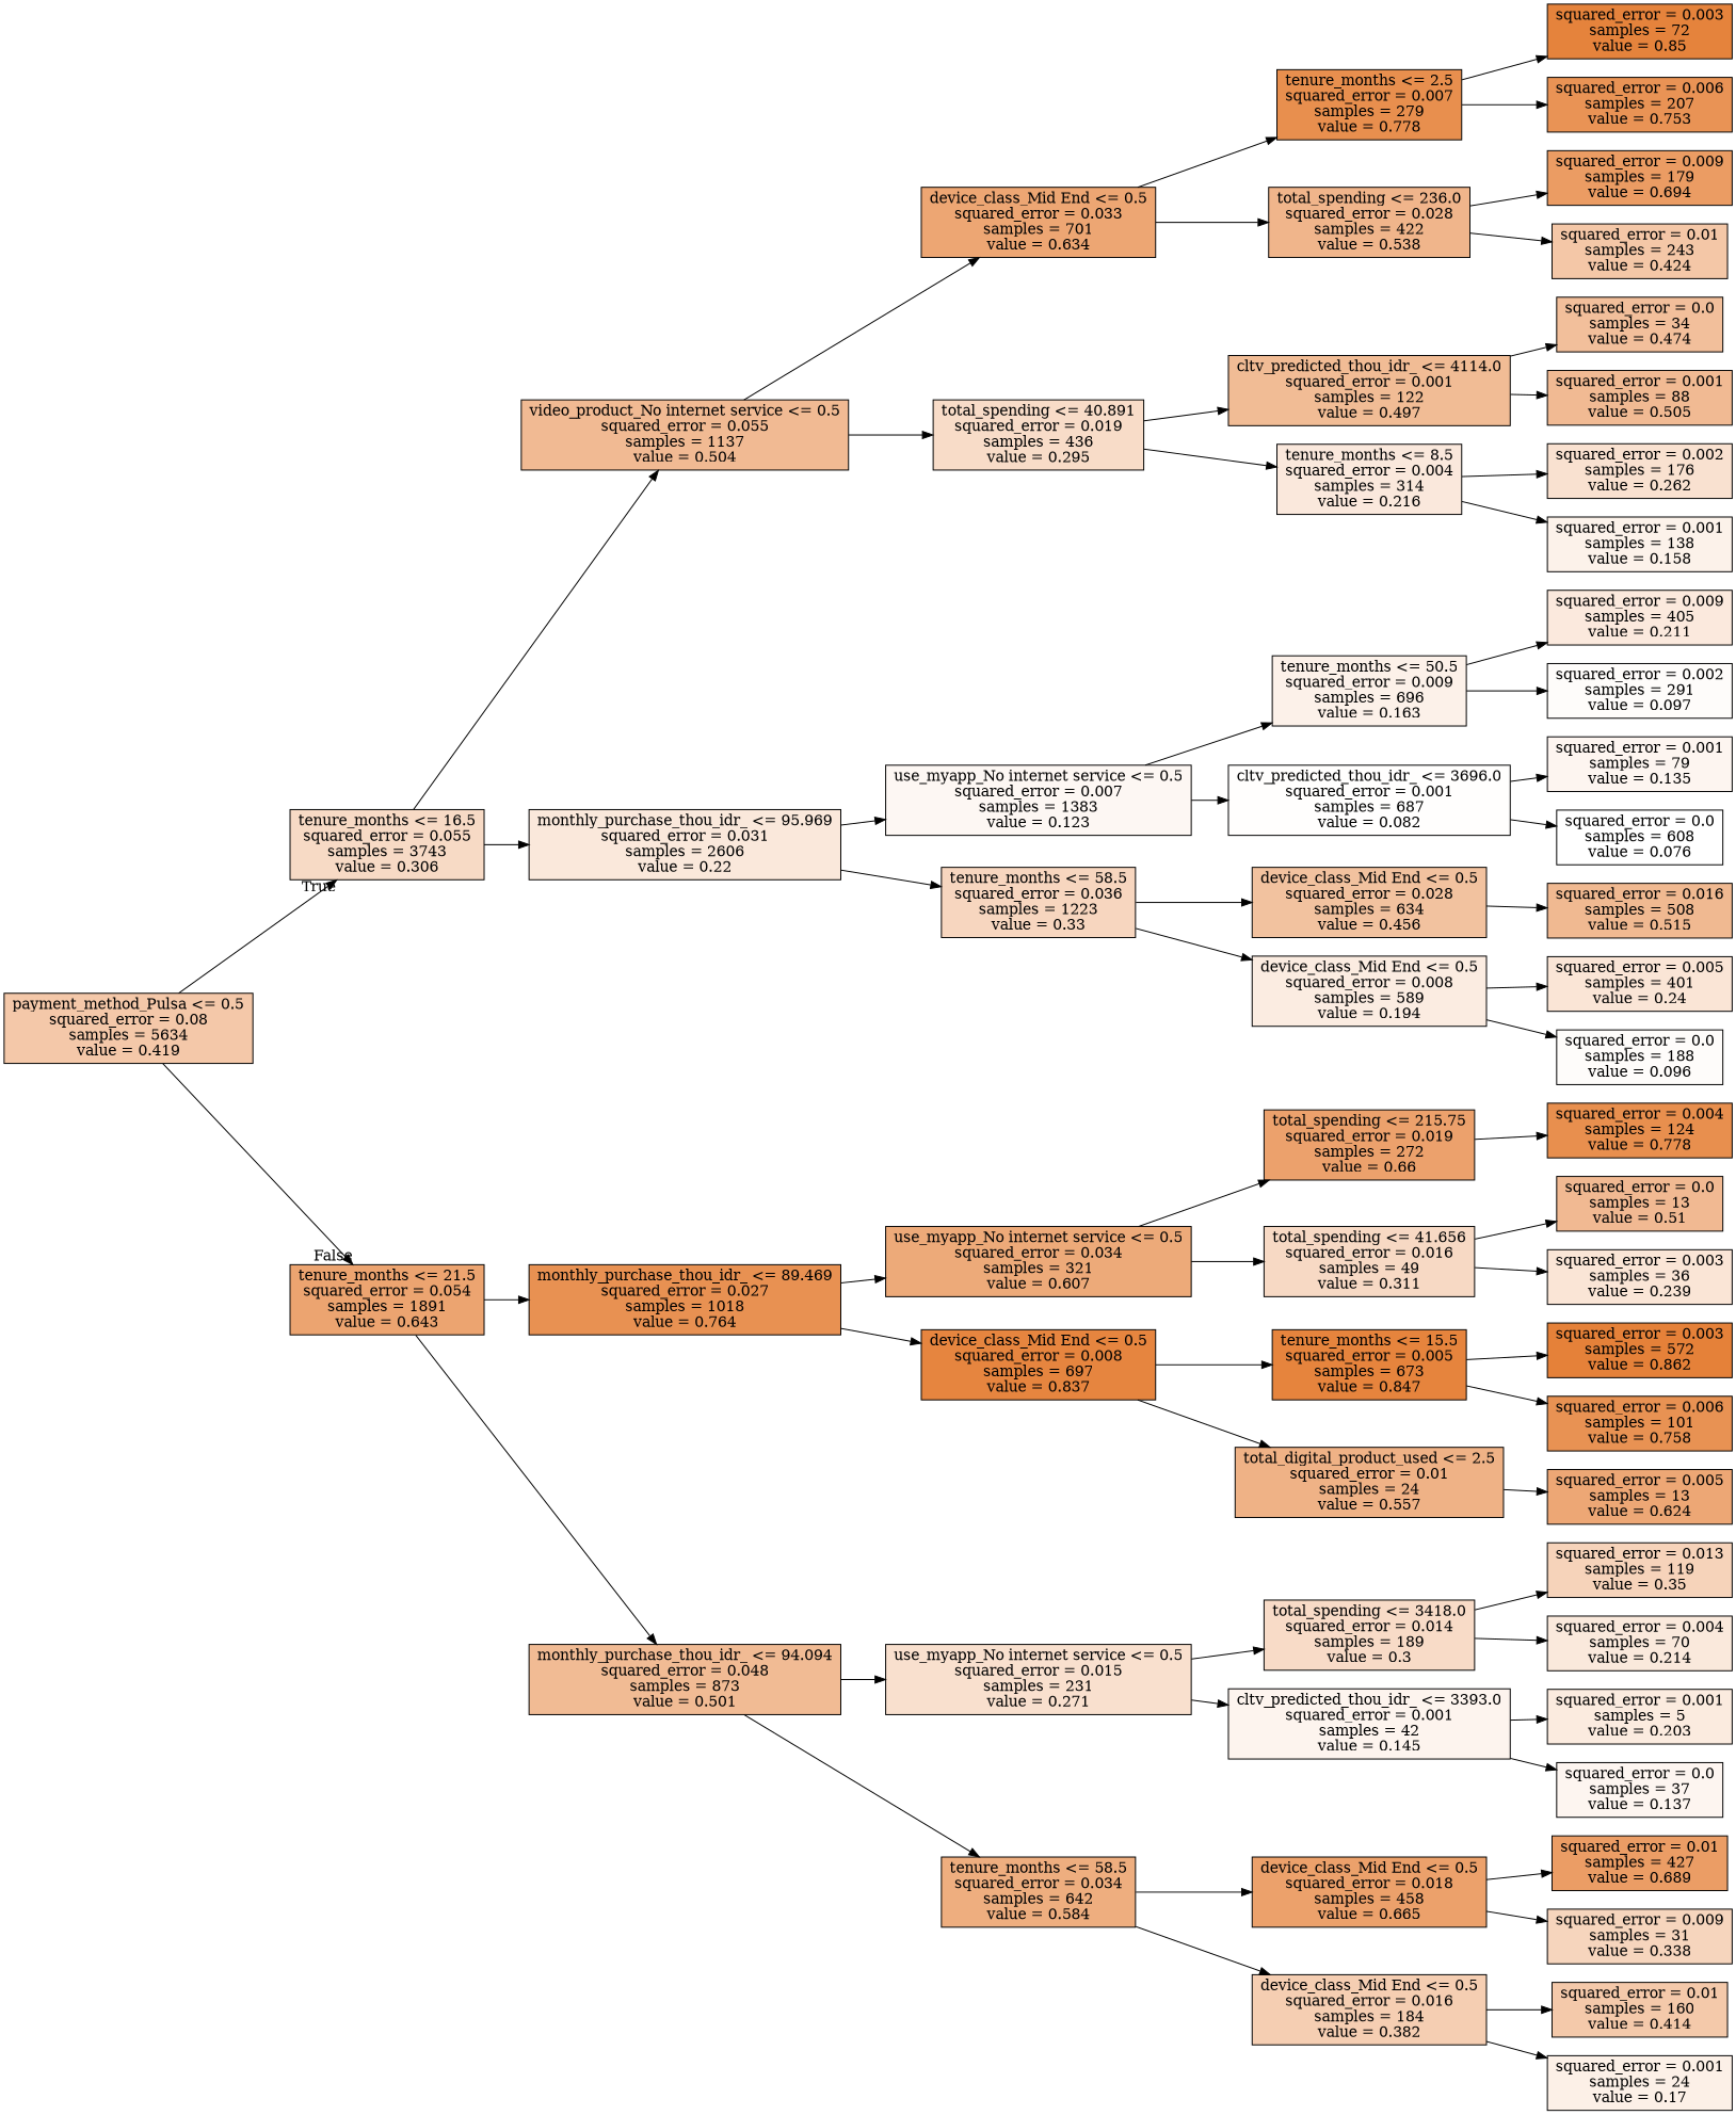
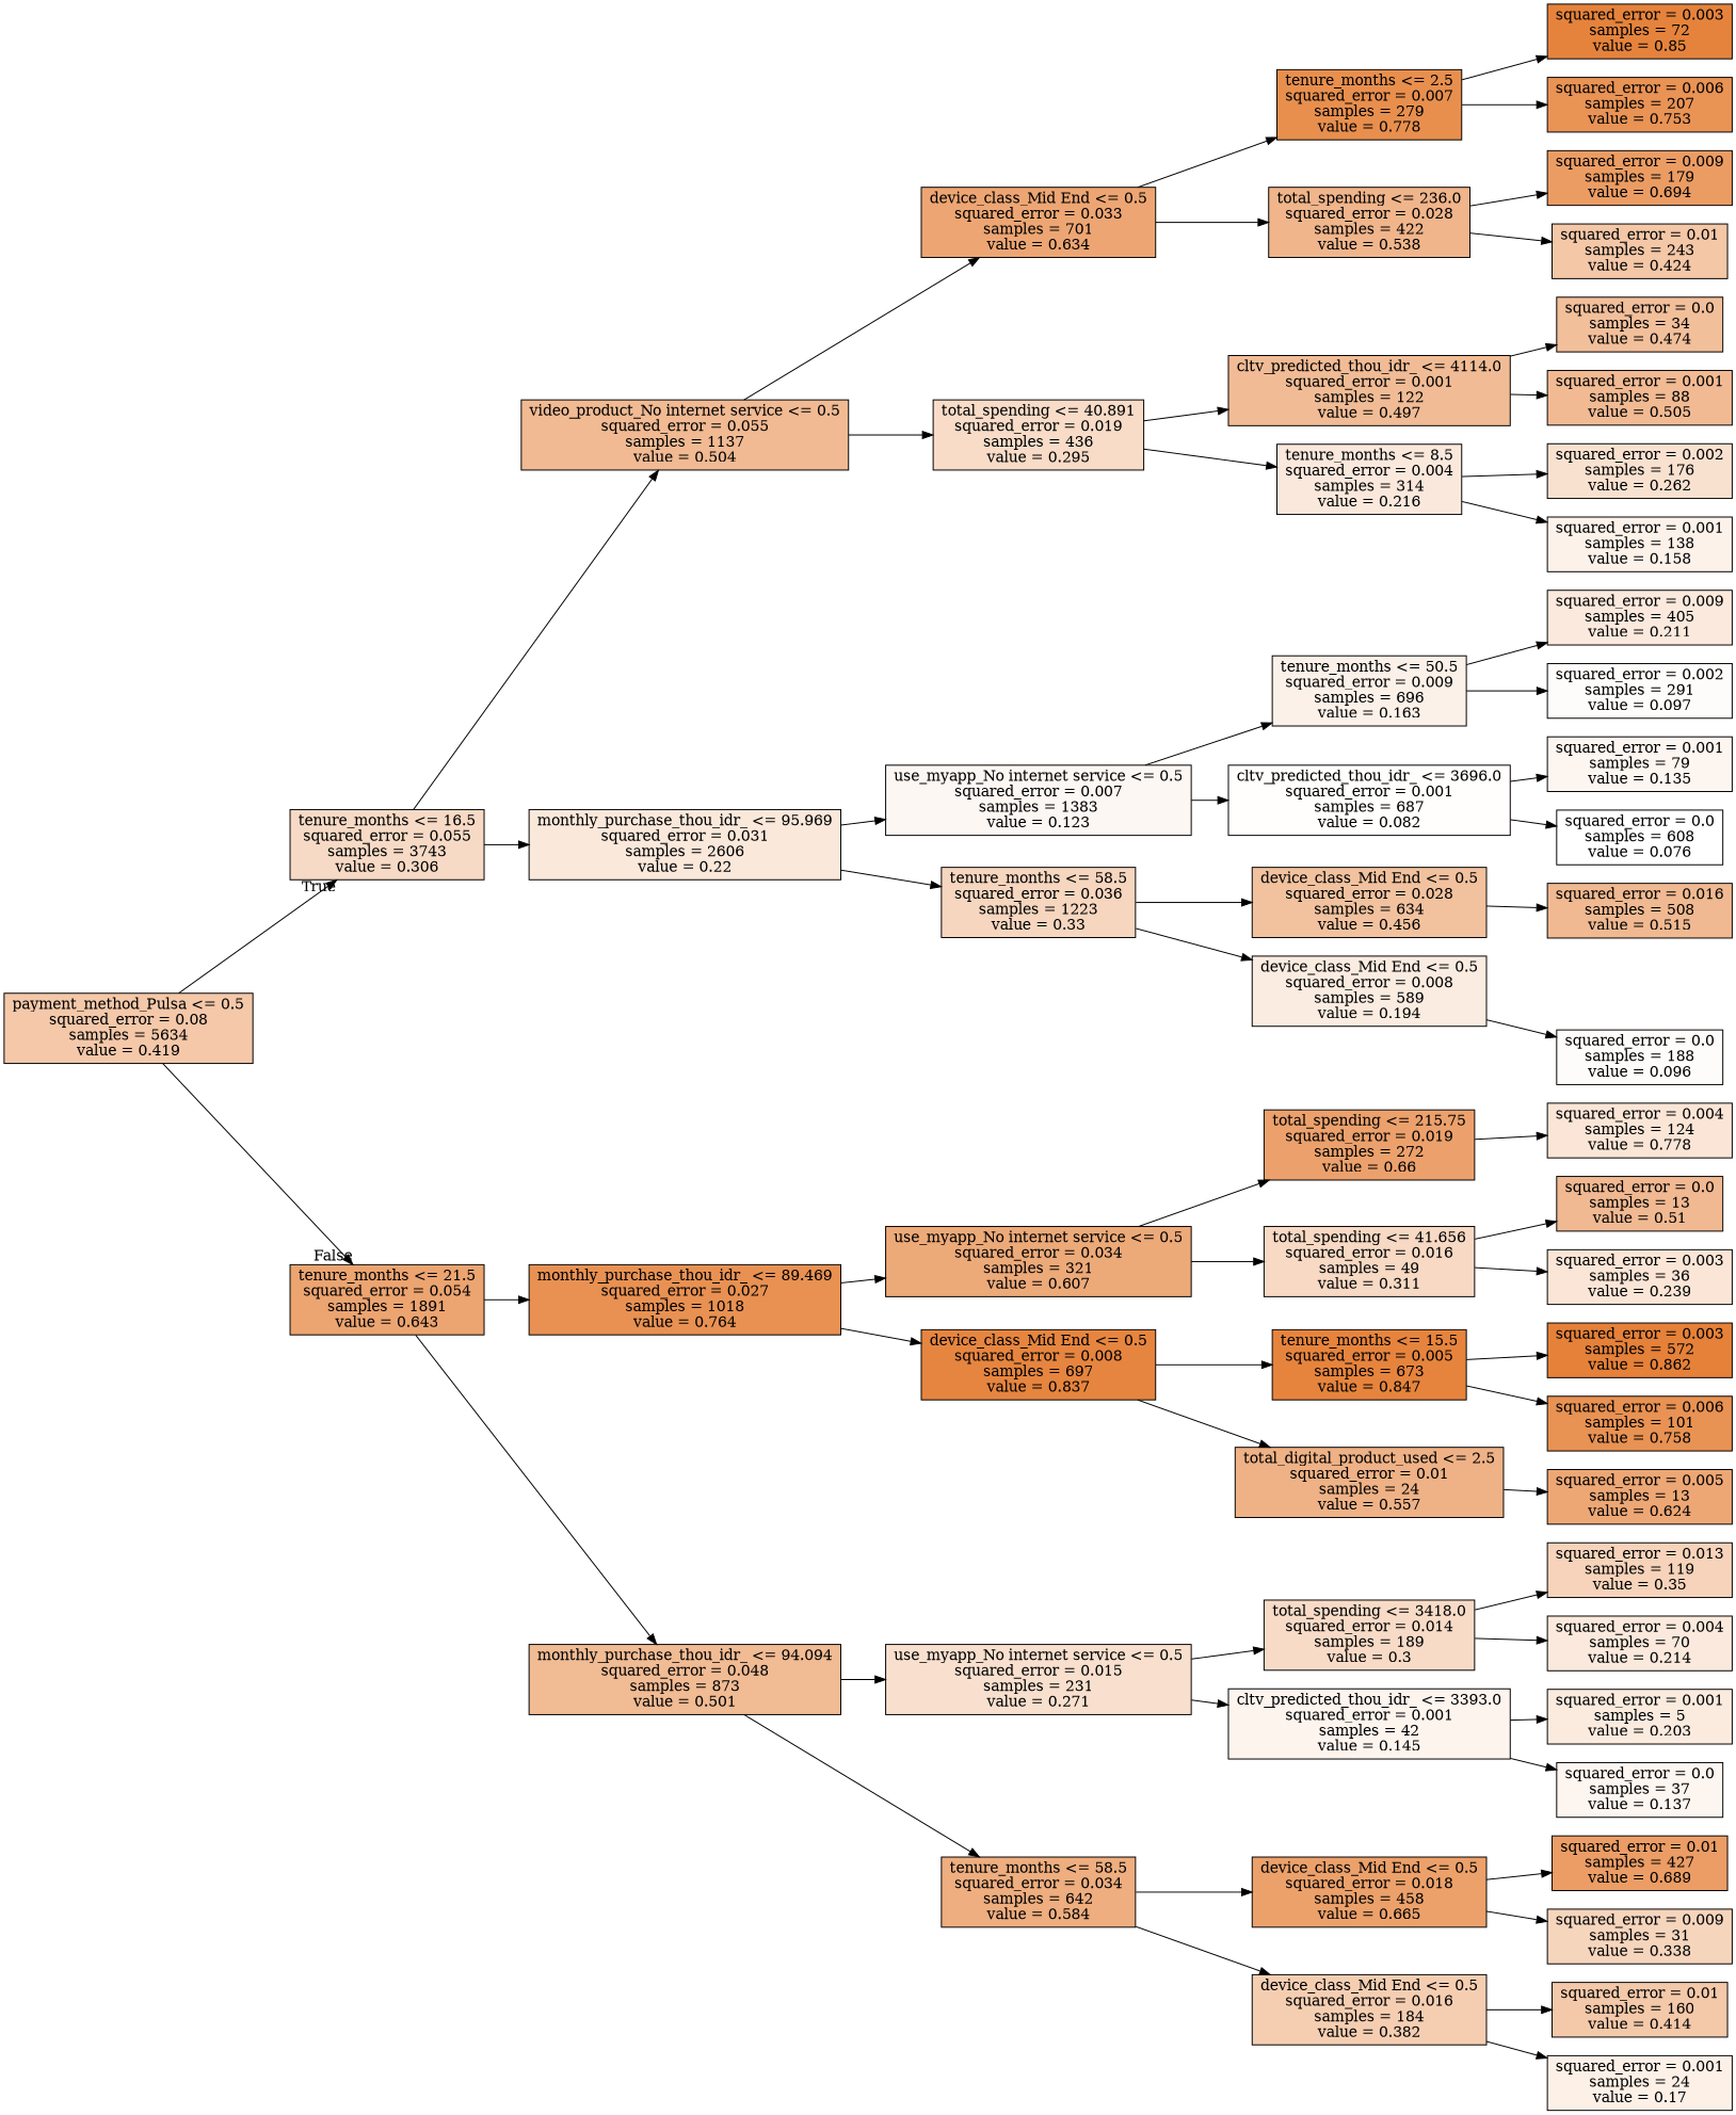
  digraph {
    fontname="DejaVu Serif"
    rankdir=LR
    node [color=black fillcolor="#f1ba93" fontname="DejaVu Serif" shape=box style=filled]
    edge [fontname="DejaVu Serif"]
    n1 [fillcolor="#f4c8a9" label="payment_method_Pulsa <= 0.5\nsquared_error = 0.08\nsamples = 5634\nvalue = 0.419"]
    n2 [fillcolor="#f7dac5" label="tenure_months <= 16.5\nsquared_error = 0.055\nsamples = 3743\nvalue = 0.306"]
    n3 [fillcolor="#eca470" label="tenure_months <= 21.5\nsquared_error = 0.054\nsamples = 1891\nvalue = 0.643"]
    n4 [label="video_product_No internet service <= 0.5\nsquared_error = 0.055\nsamples = 1137\nvalue = 0.504"]
    n5 [fillcolor="#fae8db" label="monthly_purchase_thou_idr_ <= 95.969\nsquared_error = 0.031\nsamples = 2606\nvalue = 0.22"]
    n6 [fillcolor="#e89152" label="monthly_purchase_thou_idr_ <= 89.469\nsquared_error = 0.027\nsamples = 1018\nvalue = 0.764"]
    n7 [fillcolor="#f1bb94" label="monthly_purchase_thou_idr_ <= 94.094\nsquared_error = 0.048\nsamples = 873\nvalue = 0.501"]
    n8 [fillcolor="#eda673" label="device_class_Mid End <= 0.5\nsquared_error = 0.033\nsamples = 701\nvalue = 0.634"]
    n9 [fillcolor="#f8dcc8" label="total_spending <= 40.891\nsquared_error = 0.019\nsamples = 436\nvalue = 0.295"]
    n10 [fillcolor="#fdf7f3" label="use_myapp_No internet service <= 0.5\nsquared_error = 0.007\nsamples = 1383\nvalue = 0.123"]
    n11 [fillcolor="#f7d6bf" label="tenure_months <= 58.5\nsquared_error = 0.036\nsamples = 1223\nvalue = 0.33"]
    n12 [fillcolor="#e88f4e" label="tenure_months <= 2.5\nsquared_error = 0.007\nsamples = 279\nvalue = 0.778"]
    n13 [fillcolor="#f0b58b" label="total_spending <= 236.0\nsquared_error = 0.028\nsamples = 422\nvalue = 0.538"]
    n14 [fillcolor="#f1bc95" label="cltv_predicted_thou_idr_ <= 4114.0\nsquared_error = 0.001\nsamples = 122\nvalue = 0.497"]
    n15 [fillcolor="#fae8dc" label="tenure_months <= 8.5\nsquared_error = 0.004\nsamples = 314\nvalue = 0.216"]
    n16 [fillcolor="#e5833c" label="squared_error = 0.003\nsamples = 72\nvalue = 0.85"]
    n17 [fillcolor="#e99355" label="squared_error = 0.006\nsamples = 207\nvalue = 0.753"]
    n18 [fillcolor="#eb9c63" label="squared_error = 0.009\nsamples = 179\nvalue = 0.694"]
    n19 [fillcolor="#f4c7a7" label="squared_error = 0.01\nsamples = 243\nvalue = 0.424"]
    n20 [fillcolor="#f2bf9b" label="squared_error = 0.0\nsamples = 34\nvalue = 0.474"]
    n21 [label="squared_error = 0.001\nsamples = 88\nvalue = 0.505"]
    n22 [fillcolor="#f9e1d0" label="squared_error = 0.002\nsamples = 176\nvalue = 0.262"]
    n23 [fillcolor="#fcf2ea" label="squared_error = 0.001\nsamples = 138\nvalue = 0.158"]
    n24 [fillcolor="#fcf1e9" label="tenure_months <= 50.5\nsquared_error = 0.009\nsamples = 696\nvalue = 0.163"]
    n25 [fillcolor="#fffefd" label="cltv_predicted_thou_idr_ <= 3696.0\nsquared_error = 0.001\nsamples = 687\nvalue = 0.082"]
    n26 [fillcolor="#f2c29f" label="device_class_Mid End <= 0.5\nsquared_error = 0.028\nsamples = 634\nvalue = 0.456"]
    n27 [fillcolor="#fbece1" label="device_class_Mid End <= 0.5\nsquared_error = 0.008\nsamples = 589\nvalue = 0.194"]
    n28 [fillcolor="#fbe9dd" label="squared_error = 0.009\nsamples = 405\nvalue = 0.211"]
    n29 [fillcolor="#fefcfa" label="squared_error = 0.002\nsamples = 291\nvalue = 0.097"]
    n30 [fillcolor="#fdf5f0" label="squared_error = 0.001\nsamples = 79\nvalue = 0.135"]
    n31 [fillcolor="#ffffff" label="squared_error = 0.0\nsamples = 608\nvalue = 0.076"]
    n32 [fillcolor="#f0b991" label="squared_error = 0.016\nsamples = 508\nvalue = 0.515"]
-   n33 [fillcolor="#fae5d6" label="squared_error = 0.005\nsamples = 401\nvalue = 0.24"]
    n34 [fillcolor="#fefcfa" label="squared_error = 0.0\nsamples = 188\nvalue = 0.096"]
    n35 [fillcolor="#edaa79" label="use_myapp_No internet service <= 0.5\nsquared_error = 0.034\nsamples = 321\nvalue = 0.607"]
    n36 [fillcolor="#e6853f" label="device_class_Mid End <= 0.5\nsquared_error = 0.008\nsamples = 697\nvalue = 0.837"]
    n37 [fillcolor="#f9e0ce" label="use_myapp_No internet service <= 0.5\nsquared_error = 0.015\nsamples = 231\nvalue = 0.271"]
    n38 [fillcolor="#eeae7f" label="tenure_months <= 58.5\nsquared_error = 0.034\nsamples = 642\nvalue = 0.584"]
    n39 [fillcolor="#eca16c" label="total_spending <= 215.75\nsquared_error = 0.019\nsamples = 272\nvalue = 0.66"]
    n40 [fillcolor="#f7d9c4" label="total_spending <= 41.656\nsquared_error = 0.016\nsamples = 49\nvalue = 0.311"]
    n41 [fillcolor="#e6843d" label="tenure_months <= 15.5\nsquared_error = 0.005\nsamples = 673\nvalue = 0.847"]
    n42 [fillcolor="#efb286" label="total_digital_product_used <= 2.5\nsquared_error = 0.01\nsamples = 24\nvalue = 0.557"]
-   n43 [fillcolor="#e88f4e" label="squared_error = 0.004\nsamples = 124\nvalue = 0.778"]
+   n43 [fillcolor="#fae5d6" label="squared_error = 0.004\nsamples = 124\nvalue = 0.778"]
    n44 [fillcolor="#f1b992" label="squared_error = 0.0\nsamples = 13\nvalue = 0.51"]
    n45 [fillcolor="#fae5d6" label="squared_error = 0.003\nsamples = 36\nvalue = 0.239"]
    n46 [fillcolor="#e58139" label="squared_error = 0.003\nsamples = 572\nvalue = 0.862"]
    n47 [fillcolor="#e89253" label="squared_error = 0.006\nsamples = 101\nvalue = 0.758"]
    n48 [fillcolor="#eda775" label="squared_error = 0.005\nsamples = 13\nvalue = 0.624"]
    n49 [fillcolor="#f8dbc7" label="total_spending <= 3418.0\nsquared_error = 0.014\nsamples = 189\nvalue = 0.3"]
    n50 [fillcolor="#fdf4ee" label="cltv_predicted_thou_idr_ <= 3393.0\nsquared_error = 0.001\nsamples = 42\nvalue = 0.145"]
    n51 [fillcolor="#eca16b" label="device_class_Mid End <= 0.5\nsquared_error = 0.018\nsamples = 458\nvalue = 0.665"]
    n52 [fillcolor="#f5ceb2" label="device_class_Mid End <= 0.5\nsquared_error = 0.016\nsamples = 184\nvalue = 0.382"]
    n53 [fillcolor="#f6d3ba" label="squared_error = 0.013\nsamples = 119\nvalue = 0.35"]
    n54 [fillcolor="#fae9dc" label="squared_error = 0.004\nsamples = 70\nvalue = 0.214"]
    n55 [fillcolor="#fbebdf" label="squared_error = 0.001\nsamples = 5\nvalue = 0.203"]
    n56 [fillcolor="#fdf5f0" label="squared_error = 0.0\nsamples = 37\nvalue = 0.137"]
    n57 [fillcolor="#eb9d65" label="squared_error = 0.01\nsamples = 427\nvalue = 0.689"]
    n58 [fillcolor="#f6d5bd" label="squared_error = 0.009\nsamples = 31\nvalue = 0.338"]
    n59 [fillcolor="#f4c9aa" label="squared_error = 0.01\nsamples = 160\nvalue = 0.414"]
    n60 [fillcolor="#fcf0e7" label="squared_error = 0.001\nsamples = 24\nvalue = 0.17"]
    n1 -> n2 [headlabel=True labelangle=-45 labeldistance=2.5]
    n1 -> n3 [headlabel=False labelangle=45 labeldistance=2.5]
    n2 -> n4
    n2 -> n5
    n3 -> n6
    n3 -> n7
    n4 -> n8
    n4 -> n9
    n5 -> n10
    n5 -> n11
    n6 -> n35
    n6 -> n36
    n7 -> n37
    n7 -> n38
    n8 -> n12
    n8 -> n13
    n9 -> n14
    n9 -> n15
    n10 -> n24
    n10 -> n25
    n11 -> n26
    n11 -> n27
    n12 -> n16
    n12 -> n17
    n13 -> n18
    n13 -> n19
    n14 -> n20
    n14 -> n21
    n15 -> n22
    n15 -> n23
    n24 -> n28
    n24 -> n29
    n25 -> n30
    n25 -> n31
    n26 -> n32
-   n27 -> n33
    n27 -> n34
    n35 -> n39
    n35 -> n40
    n36 -> n41
    n36 -> n42
    n37 -> n49
    n37 -> n50
    n38 -> n51
    n38 -> n52
    n39 -> n43
    n40 -> n44
    n40 -> n45
    n41 -> n46
    n41 -> n47
    n42 -> n48
    n49 -> n53
    n49 -> n54
    n50 -> n55
    n50 -> n56
    n51 -> n57
    n51 -> n58
    n52 -> n59
    n52 -> n60
  }
